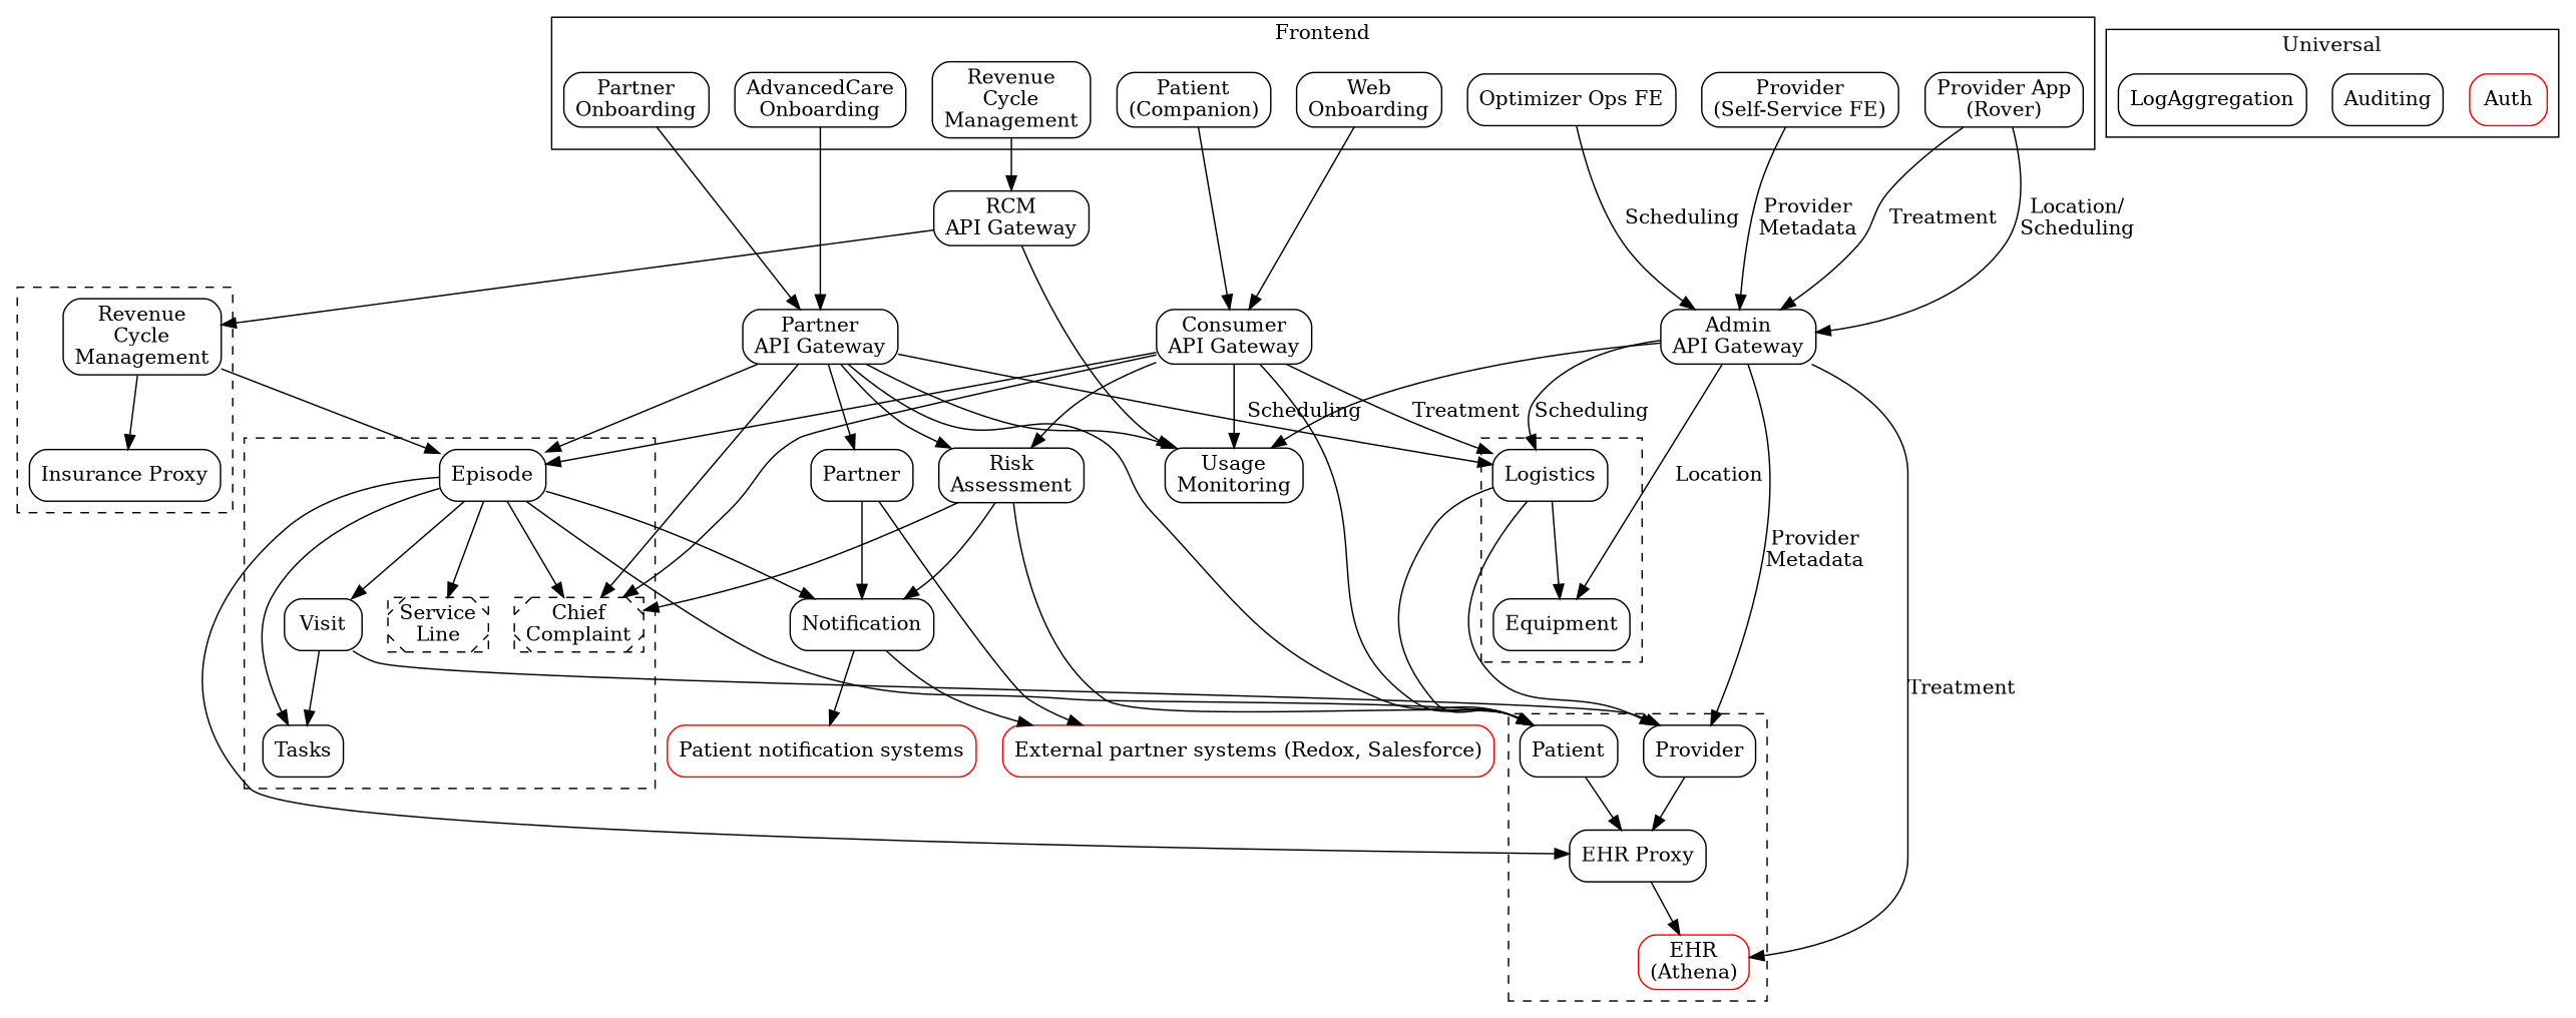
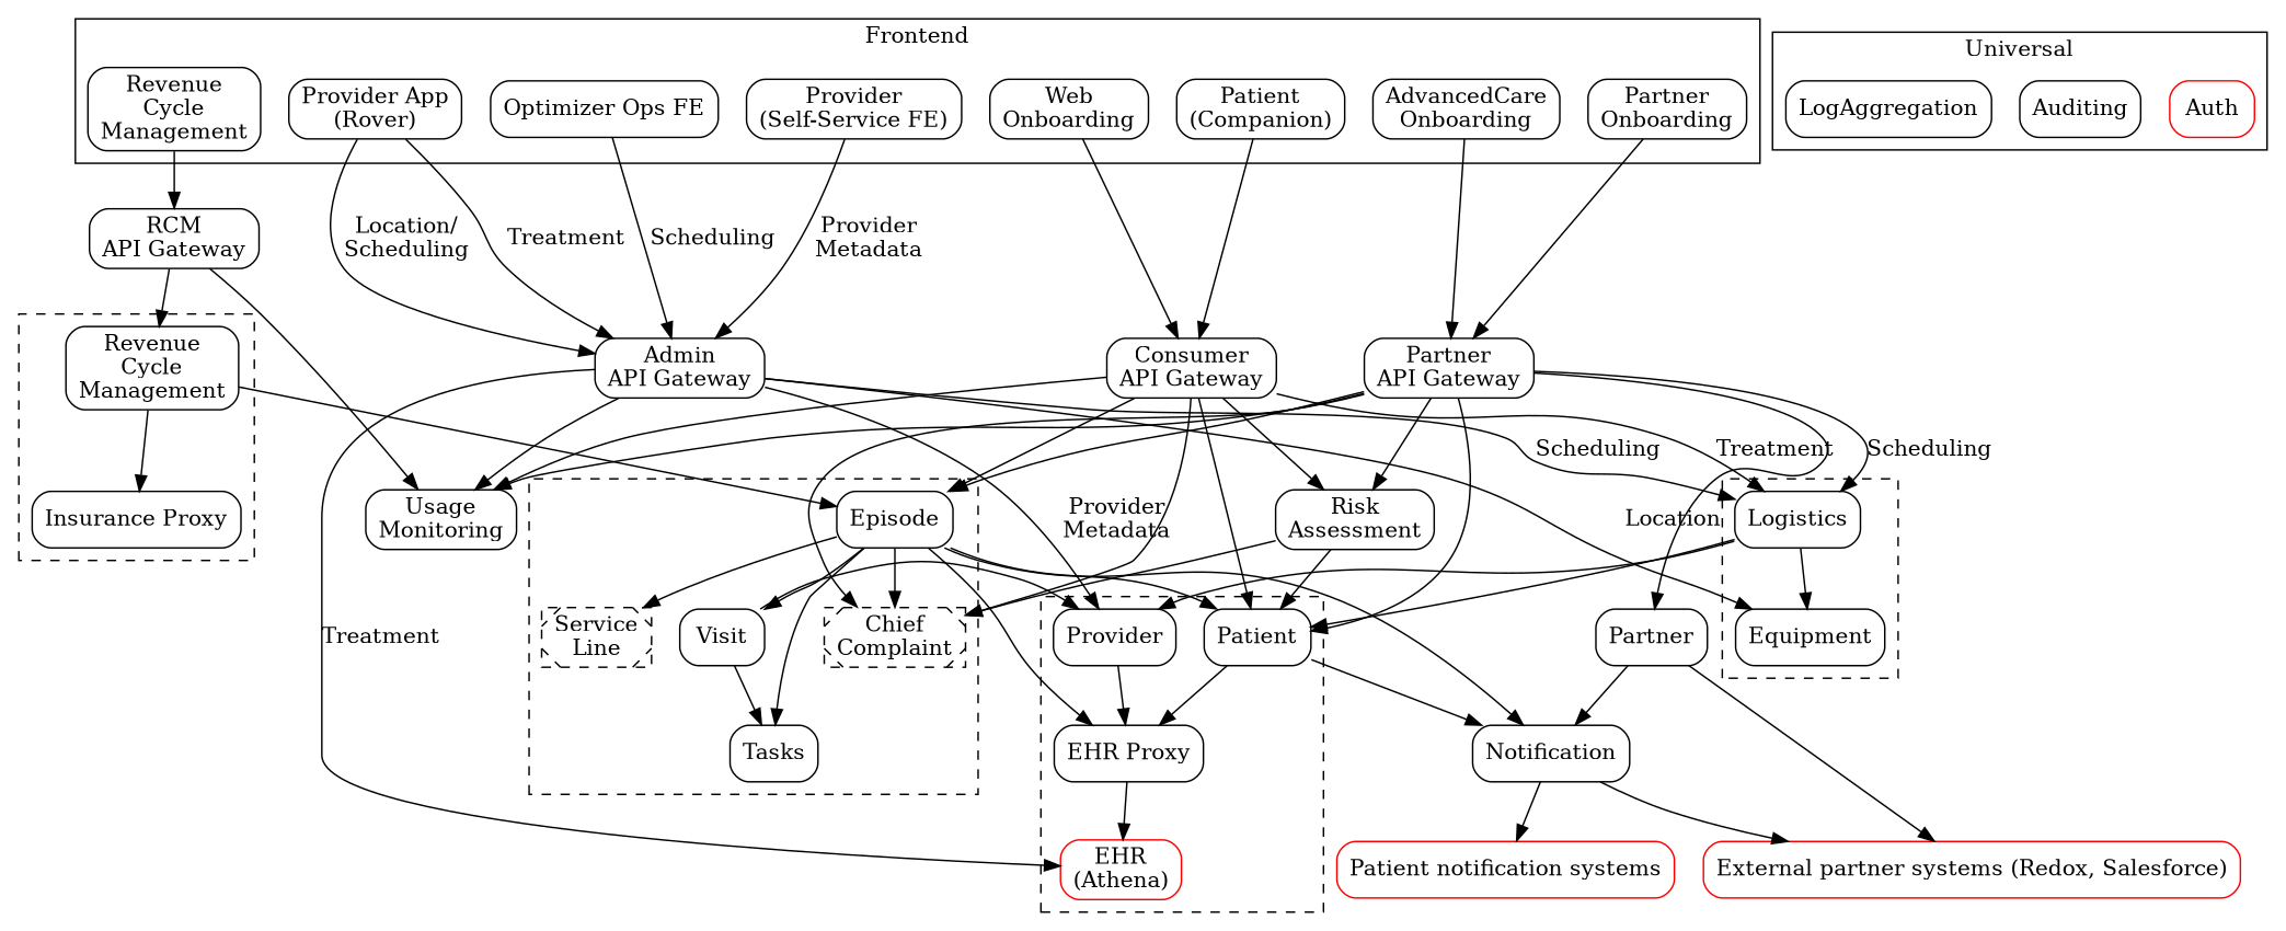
  digraph {
    compound=true
    node [shape=box style=rounded]
    n1 [label="Web\nOnboarding"]
    n2 [label="AdvancedCare\nOnboarding"]
    n3 [label="Partner\nOnboarding"]
    n4 [label="Optimizer Ops FE"]
    n5 [label="Provider\n(Self-Service FE)"]
    n6 [label="Provider App\n(Rover)"]
    n7 [label="Patient\n(Companion)"]
    n8 [label="Revenue\nCycle\nManagement"]
    n9 [label="Chief\nComplaint" style="dashed,diagonals"]
    n10 [label="Service\nLine" style="dashed,diagonals"]
    n11 [label=Episode]
    n12 [label=Visit]
    n13 [label=Tasks]
    n14 [label="Revenue\nCycle\nManagement"]
    n15 [label="Insurance Proxy"]
    n16 [label=Logistics]
    n17 [label=Equipment]
    n18 [label=Patient]
    n19 [label=Provider]
    n20 [label="EHR Proxy"]
    n21 [color=red label="EHR\n(Athena)"]
    n22 [color=red label=Auth]
    n23 [label=Auditing]
    n24 [label=LogAggregation]
    n25 [label="Consumer\nAPI Gateway"]
    n26 [label="Partner\nAPI Gateway"]
    n27 [label="Admin\nAPI Gateway"]
    n28 [label="RCM\nAPI Gateway"]
    n29 [label="Risk\nAssessment"]
    n30 [label=Partner]
    n31 [color=red label="External partner systems (Redox, Salesforce)"]
    n32 [color=red label="Patient notification systems"]
    n33 [label=Notification]
    n34 [label="Usage\nMonitoring"]
    subgraph cluster_1 {
      label=Frontend
      n1
      n2
      n3
      n4
      n5
      n6
      n7
      n8
    }
    subgraph sub_2 {
      n25
      n26
      n27
      n28
      n29
      n30
      n31
      n32
      n33
      n34
      subgraph sub_3 {
        style=dashed
        subgraph cluster_4 {
          style=dashed
          n11
          n12
          n13
          subgraph sub_5 {
            style=dashed
            n9
            n10
          }
        }
        subgraph cluster_6 {
          style=dashed
          n14
          n15
        }
        subgraph cluster_7 {
          style=dashed
          n16
          n17
        }
        subgraph cluster_8 {
          style=dashed
          n18
          n19
          n20
          n21
        }
      }
      subgraph cluster_9 {
        label=Universal
        n22
        n23
        n24
      }
    }
    n1 -> n25
    n2 -> n26
    n3 -> n26
    n4 -> n27 [label=Scheduling]
    n5 -> n27 [label="Provider\nMetadata"]
    n6 -> n27 [label="Location/\nScheduling"]
    n6 -> n27 [label=Treatment]
    n7 -> n25
    n8 -> n28
    n11 -> n9
    n11 -> n10
    n11 -> n12
    n11 -> n13
    n11 -> n18
    n11 -> n20
    n11 -> n33
    n12 -> n13
    n12 -> n19
    n14 -> n11
    n14 -> n15
    n16 -> n17
    n16 -> n18
    n16 -> n19
    n18 -> n20
-   n29 -> n33
+   n18 -> n33
    n19 -> n20
    n20 -> n21
    n25 -> n9
    n25 -> n11
    n25 -> n16 [label=Treatment]
    n25 -> n18
    n25 -> n29
    n25 -> n34
    n26 -> n9
    n26 -> n11
    n26 -> n16 [label=Scheduling]
    n26 -> n18
    n26 -> n29
    n26 -> n30
    n26 -> n34
    n27 -> n16 [label=Scheduling]
    n27 -> n17 [label=Location]
    n27 -> n19 [label="Provider\nMetadata"]
    n27 -> n21 [label=Treatment]
    n27 -> n34
    n28 -> n14
    n28 -> n34
    n29 -> n9
    n29 -> n18
    n30 -> n31
    n30 -> n33
    n33 -> n31
    n33 -> n32
  }
